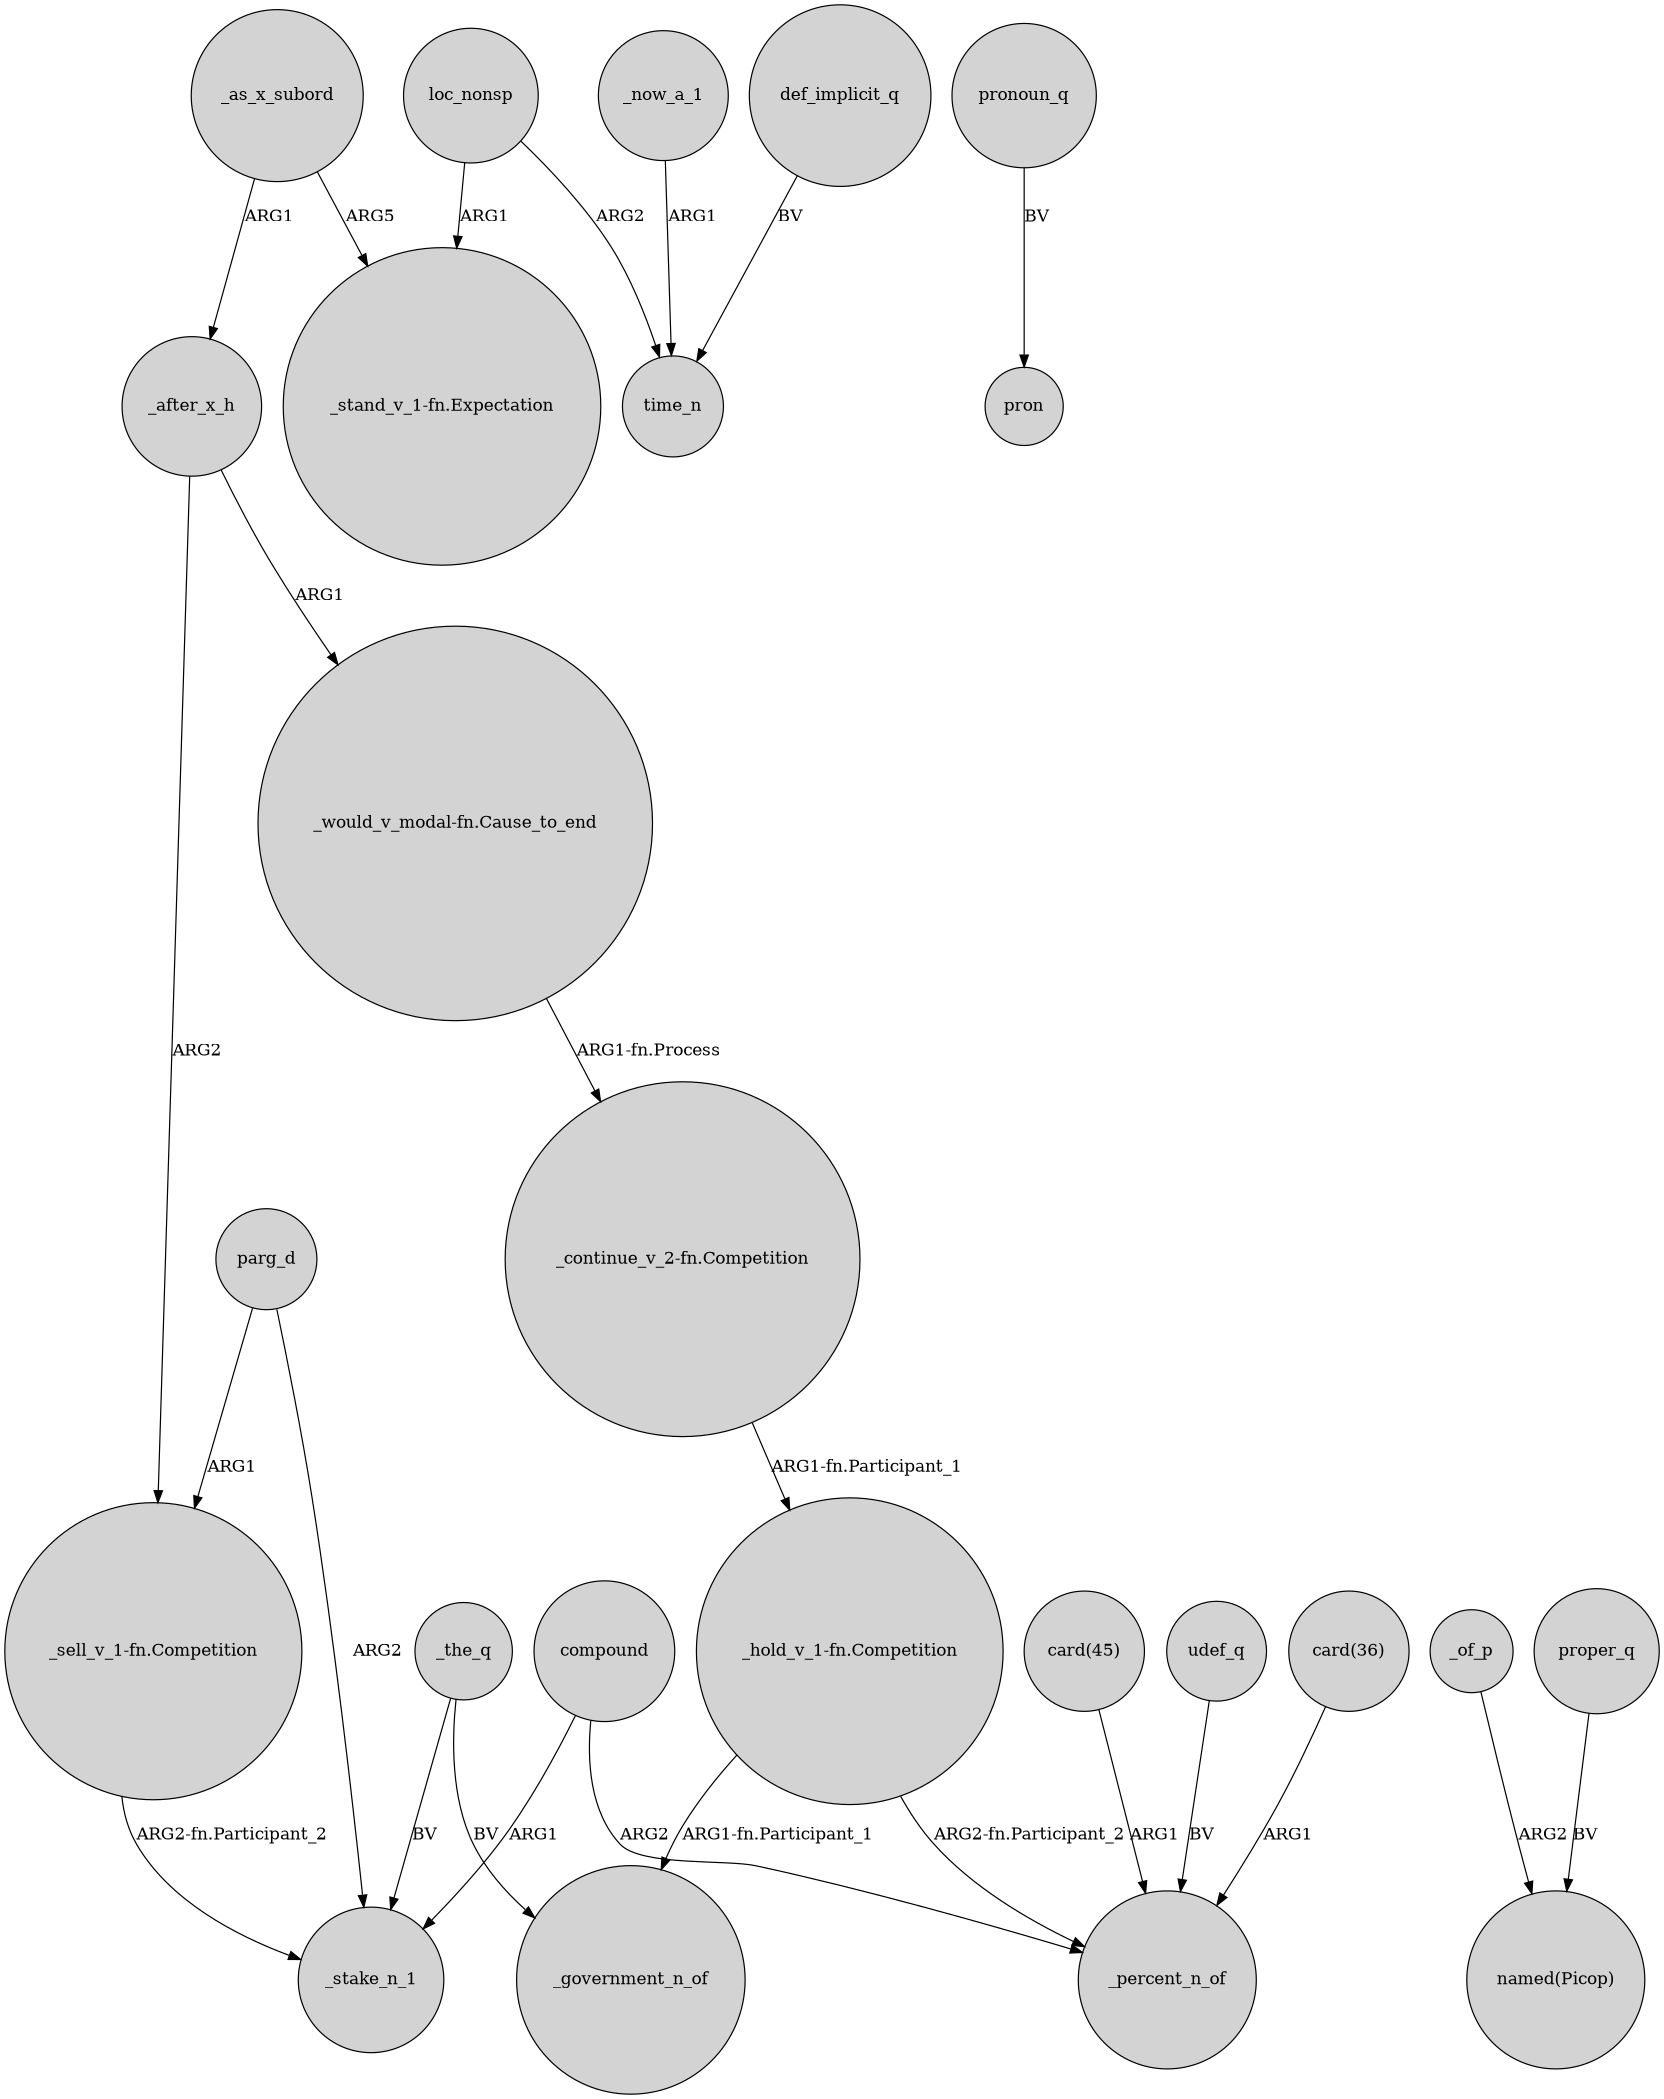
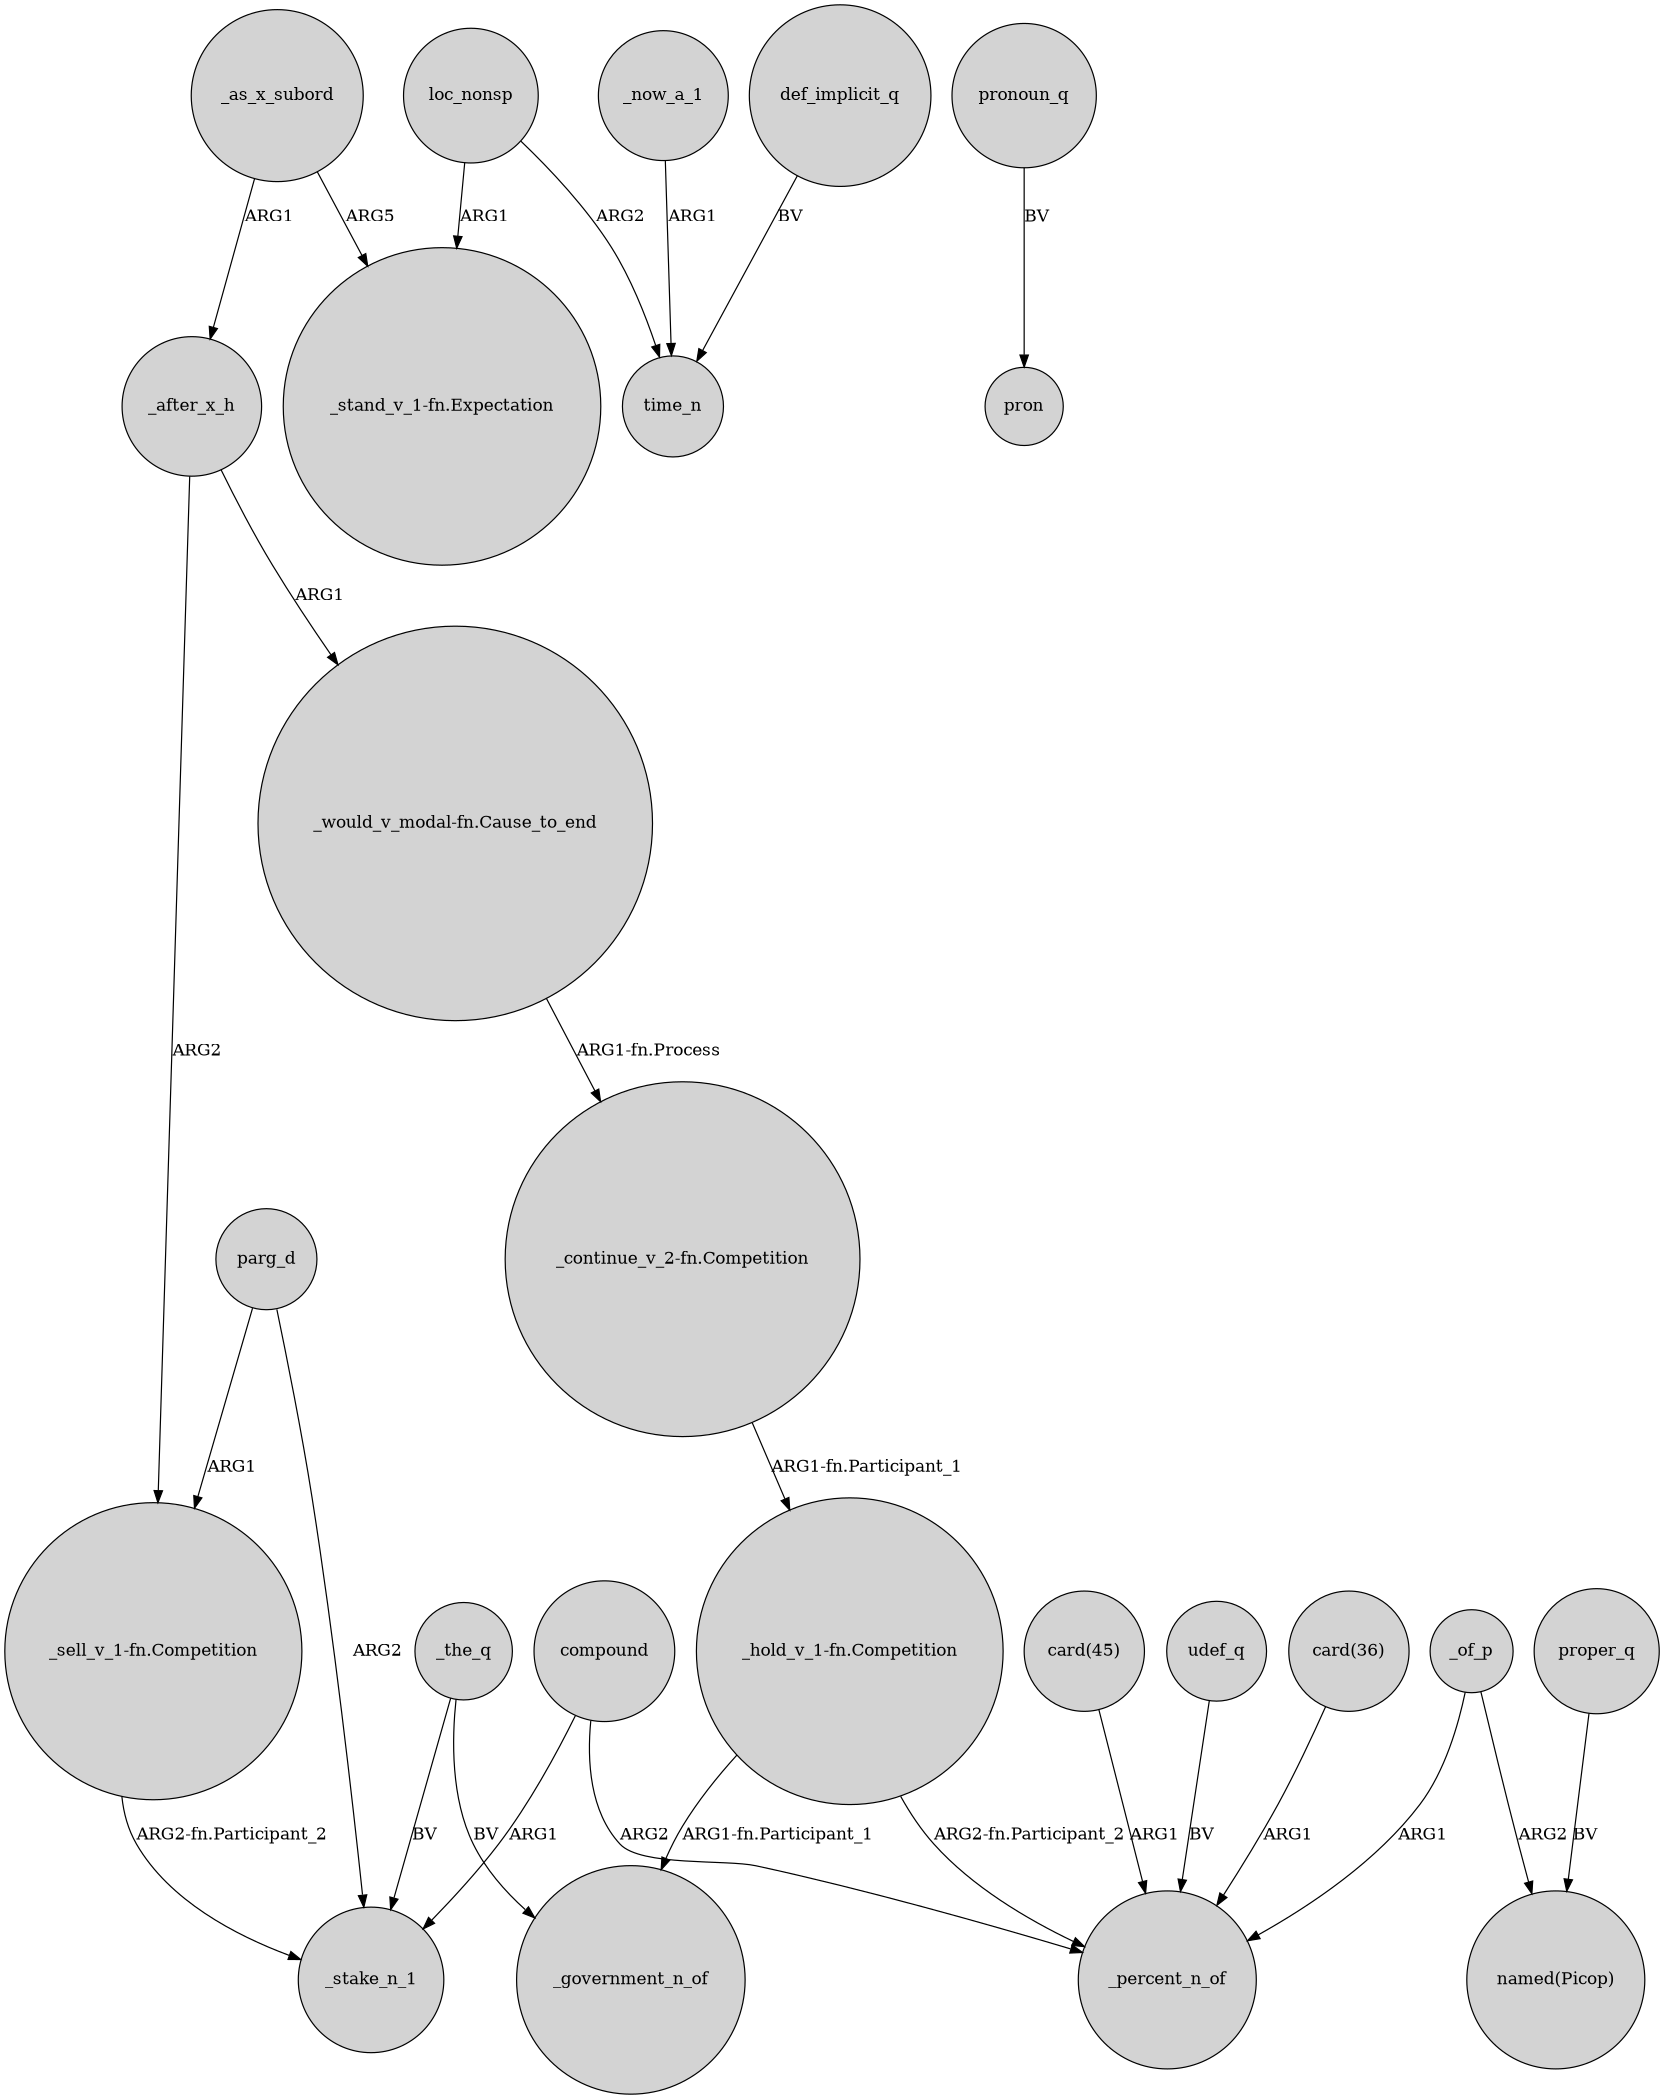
  digraph {
    node [shape=circle style=filled]
    _as_x_subord
    "_stand_v_1-fn.Expectation"
    _after_x_h
    "_sell_v_1-fn.Competition"
    "_would_v_modal-fn.Cause_to_end"
    "card(45)"
    _percent_n_of
    parg_d
    _stake_n_1
    _the_q
    _government_n_of
    "_hold_v_1-fn.Competition"
    _of_p
    "named(Picop)"
    loc_nonsp
    time_n
    _now_a_1
    "_continue_v_2-fn.Competition"
    proper_q
    pronoun_q
    pron
    udef_q
    compound
    def_implicit_q
    "card(36)"
    _as_x_subord -> "_stand_v_1-fn.Expectation" [label=ARG5]
    _as_x_subord -> _after_x_h [label=ARG1]
    _after_x_h -> "_sell_v_1-fn.Competition" [label=ARG2]
    _after_x_h -> "_would_v_modal-fn.Cause_to_end" [label=ARG1]
    "_sell_v_1-fn.Competition" -> _stake_n_1 [label="ARG2-fn.Participant_2"]
    "_would_v_modal-fn.Cause_to_end" -> "_continue_v_2-fn.Competition" [label="ARG1-fn.Process"]
    "card(45)" -> _percent_n_of [label=ARG1]
    parg_d -> "_sell_v_1-fn.Competition" [label=ARG1]
    parg_d -> _stake_n_1 [label=ARG2]
    _the_q -> _stake_n_1 [label=BV]
    _the_q -> _government_n_of [label=BV]
    "_hold_v_1-fn.Competition" -> _percent_n_of [label="ARG2-fn.Participant_2"]
    "_hold_v_1-fn.Competition" -> _government_n_of [label="ARG1-fn.Participant_1"]
+   _of_p -> _percent_n_of [label=ARG1]
    _of_p -> "named(Picop)" [label=ARG2]
    loc_nonsp -> "_stand_v_1-fn.Expectation" [label=ARG1]
    loc_nonsp -> time_n [label=ARG2]
    _now_a_1 -> time_n [label=ARG1]
    "_continue_v_2-fn.Competition" -> "_hold_v_1-fn.Competition" [label="ARG1-fn.Participant_1"]
    proper_q -> "named(Picop)" [label=BV]
    pronoun_q -> pron [label=BV]
    udef_q -> _percent_n_of [label=BV]
    compound -> _percent_n_of [label=ARG2]
    compound -> _stake_n_1 [label=ARG1]
    def_implicit_q -> time_n [label=BV]
    "card(36)" -> _percent_n_of [label=ARG1]
  }
